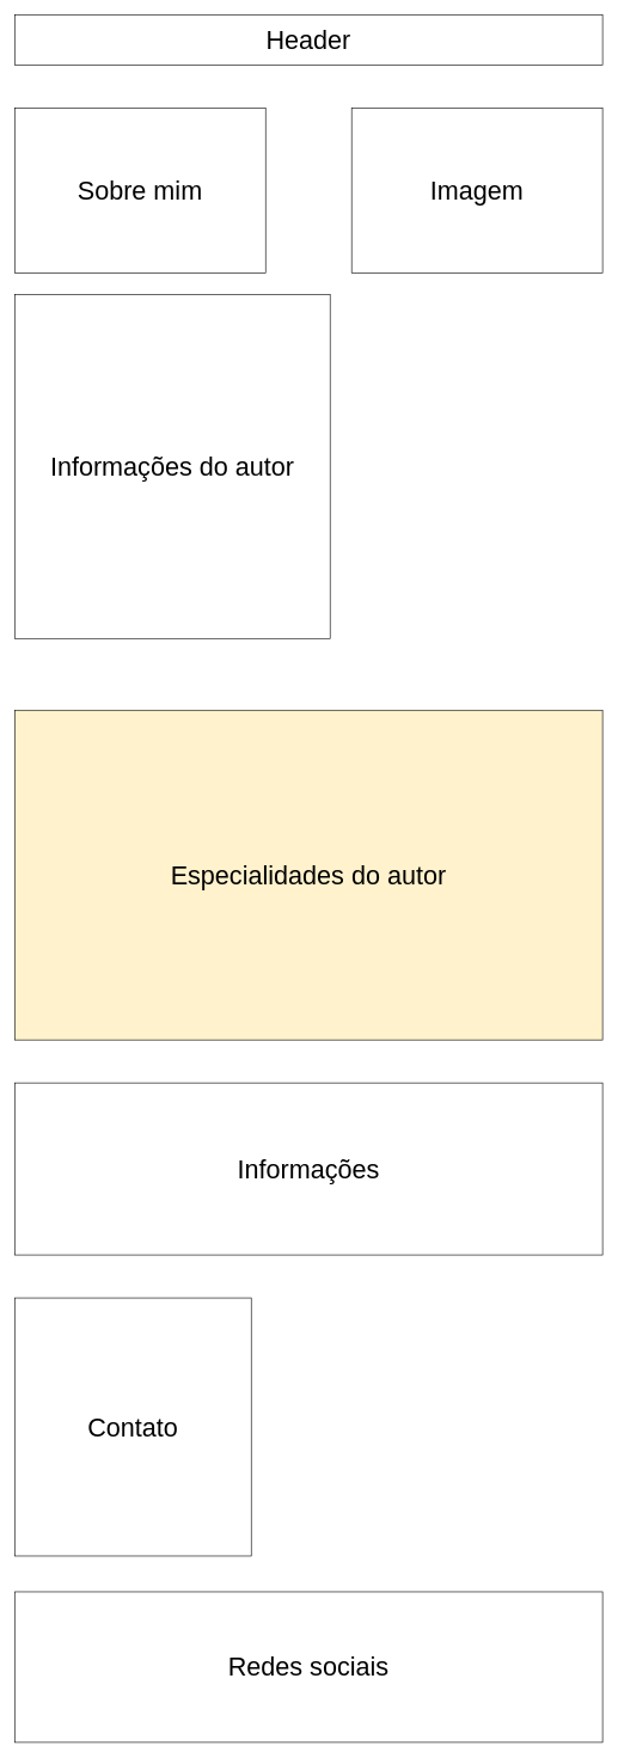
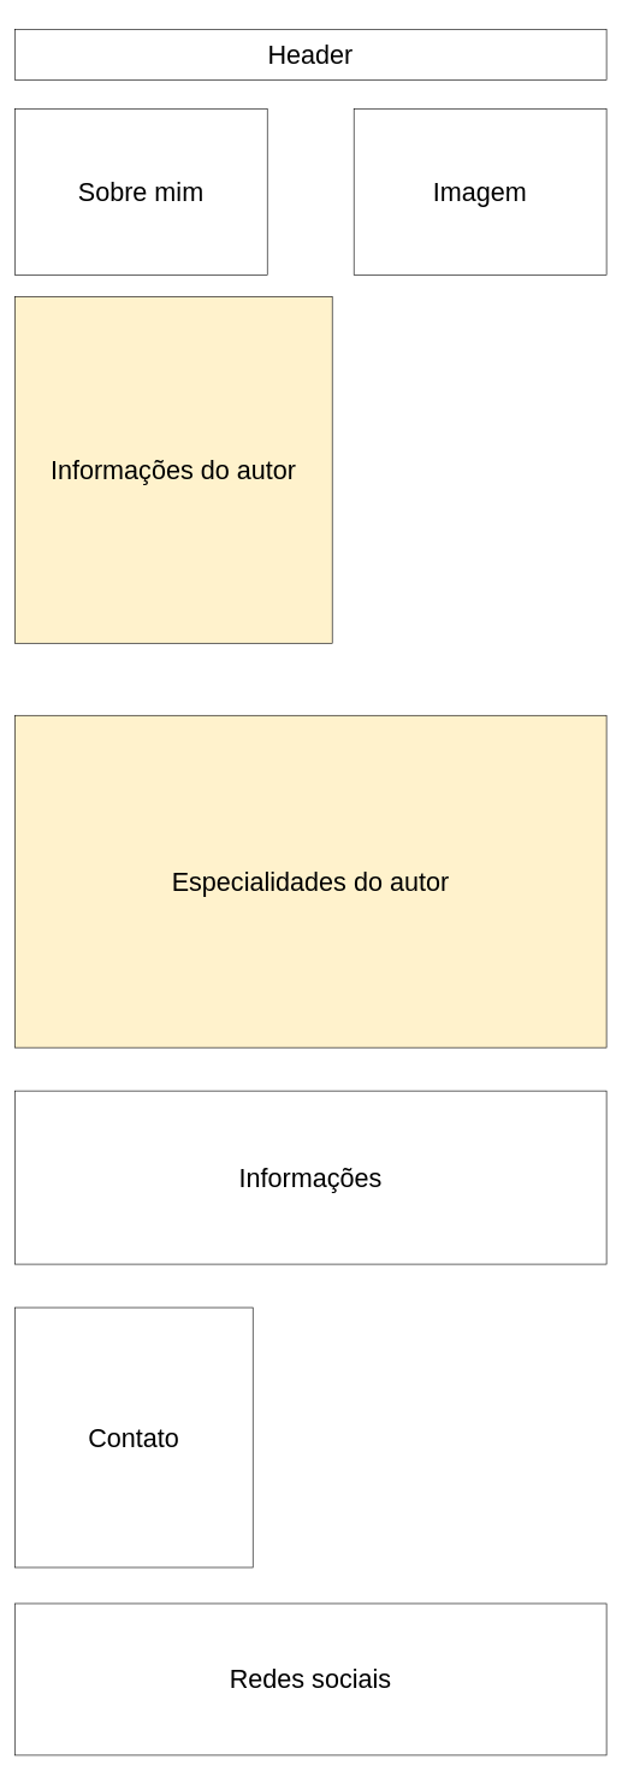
  <mxCell id="0" />
  <mxCell id="1" parent="0" />
- <mxCell id="2" value="&lt;font style=&quot;font-size: 36px;&quot;&gt;Header&lt;/font&gt;" style="rounded=0;whiteSpace=wrap;html=1;" vertex="1" parent="1"><mxGeometry width="820" height="70" as="geometry" x="20" y="20" /></mxCell>
+ <mxCell id="2" value="&lt;font style=&quot;font-size: 36px;&quot;&gt;Header&lt;/font&gt;" style="rounded=0;whiteSpace=wrap;html=1;" vertex="1" parent="1"><mxGeometry x="20" y="40" width="820" height="70" as="geometry" /></mxCell>
  <mxCell id="3" value="Sobre mim" style="rounded=0;whiteSpace=wrap;html=1;fontSize=36;" vertex="1" parent="1"><mxGeometry y="150" width="350" height="230" as="geometry" x="20" /></mxCell>
  <mxCell id="4" value="Imagem" style="rounded=0;whiteSpace=wrap;html=1;fontSize=36;" vertex="1" parent="1"><mxGeometry x="490" y="150" width="350" height="230" as="geometry" /></mxCell>
- <mxCell id="5" value="Informações do autor" style="rounded=0;whiteSpace=wrap;html=1;fontSize=36;" vertex="1" parent="1"><mxGeometry y="410" width="440" height="480" as="geometry" x="20" /></mxCell>
+ <mxCell id="5" value="Informações do autor" style="rounded=0;whiteSpace=wrap;html=1;fontSize=36;fillColor=#fff2cc;" vertex="1" parent="1"><mxGeometry y="410" width="440" height="480" as="geometry" x="20" /></mxCell>
  <mxCell id="6" value="Especialidades do autor" style="rounded=0;whiteSpace=wrap;html=1;fontSize=36;fillColor=#fff2cc;" vertex="1" parent="1"><mxGeometry y="990" width="820" height="460" as="geometry" x="20" /></mxCell>
  <mxCell id="7" value="Informações" style="rounded=0;whiteSpace=wrap;html=1;fontSize=36;" vertex="1" parent="1"><mxGeometry y="1510" width="820" height="240" as="geometry" x="20" /></mxCell>
  <mxCell id="8" value="Contato" style="rounded=0;whiteSpace=wrap;html=1;fontSize=36;" vertex="1" parent="1"><mxGeometry y="1810" width="330" height="360" as="geometry" x="20" /></mxCell>
  <mxCell id="9" value="Redes sociais" style="rounded=0;whiteSpace=wrap;html=1;fontSize=36;" vertex="1" parent="1"><mxGeometry y="2220" width="820" height="210" as="geometry" x="20" /></mxCell>
